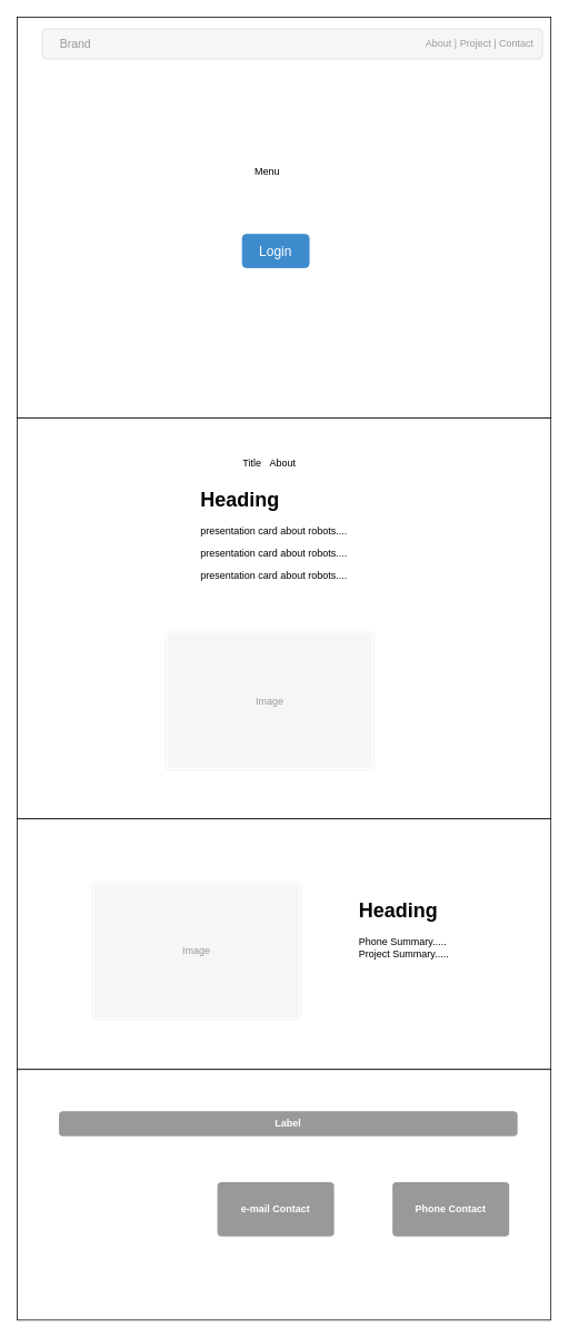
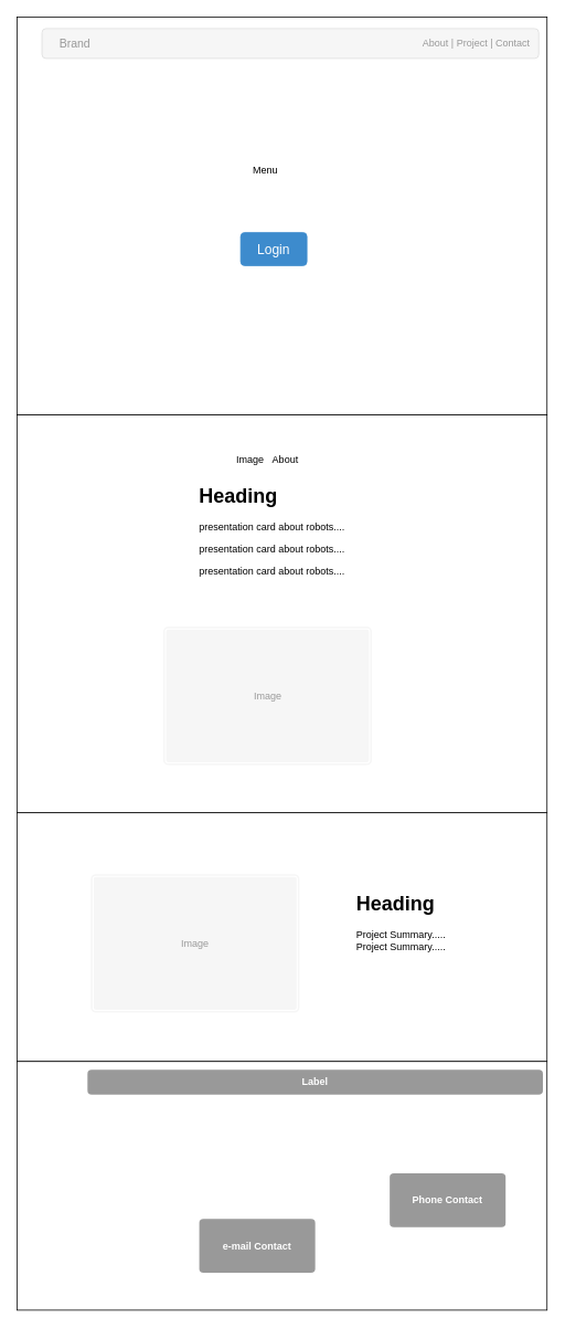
  <mxCell id="0" />
  <mxCell id="1" parent="0" />
  <mxCell id="2" value="" style="rounded=0;whiteSpace=wrap;html=1;" vertex="1" parent="1"><mxGeometry x="20" y="20" width="640" height="480" as="geometry" /></mxCell>
  <mxCell id="3" value="" style="html=1;shadow=0;dashed=0;shape=mxgraph.bootstrap.rrect;rSize=5;fillColor=#f6f6f6;strokeColor=#dddddd;whiteSpace=wrap;" vertex="1" parent="1"><mxGeometry x="50" y="34" width="600" height="36" as="geometry" /></mxCell>
  <mxCell id="4" value="Brand" style="html=1;shadow=0;dashed=0;shape=mxgraph.bootstrap.anchor;fontColor=#999999;fontSize=14;whiteSpace=wrap;resizeHeight=1;" vertex="1" parent="3"><mxGeometry width="80" height="36" relative="1" as="geometry" /></mxCell>
  <mxCell id="5" value="About | Project | Contact" style="html=1;shadow=0;dashed=0;shape=mxgraph.bootstrap.rect;strokeColor=none;fillColor=none;fontColor=#999999;align=left;spacingLeft=10;whiteSpace=wrap;resizeHeight=1;" vertex="1" parent="3"><mxGeometry width="150" height="36" relative="1" as="geometry"><mxPoint x="448" as="offset" /></mxGeometry></mxCell>
  <mxCell id="6" value="Menu" style="text;html=1;strokeColor=none;fillColor=none;align=center;verticalAlign=middle;whiteSpace=wrap;rounded=0;" vertex="1" parent="1"><mxGeometry x="235" y="180" width="170" height="50" as="geometry" /></mxCell>
  <mxCell id="7" value="Login" style="html=1;shadow=0;dashed=0;shape=mxgraph.bootstrap.rrect;rSize=5;fillColor=#3D8BCD;align=center;strokeColor=#3D8BCD;fontColor=#ffffff;fontSize=16;whiteSpace=wrap;" vertex="1" parent="1"><mxGeometry x="290" y="280" width="80" height="40" as="geometry" /></mxCell>
  <mxCell id="8" value="" style="rounded=0;whiteSpace=wrap;html=1;" vertex="1" parent="1"><mxGeometry x="20" y="500" width="640" height="480" as="geometry" /></mxCell>
- <mxCell id="9" value="Title&amp;nbsp; &amp;nbsp;About" style="text;html=1;strokeColor=none;fillColor=none;align=center;verticalAlign=middle;whiteSpace=wrap;rounded=0;" vertex="1" parent="1"><mxGeometry x="275" y="530" width="95" height="48" as="geometry" /></mxCell>
+ <mxCell id="9" value="Image&amp;nbsp; &amp;nbsp;About" style="text;html=1;strokeColor=none;fillColor=none;align=center;verticalAlign=middle;whiteSpace=wrap;rounded=0;" vertex="1" parent="1"><mxGeometry x="275" y="530" width="95" height="48" as="geometry" /></mxCell>
  <mxCell id="10" value="&lt;h1&gt;Heading&lt;/h1&gt;&lt;p&gt;presentation card about robots....&lt;/p&gt;&lt;p&gt;presentation card about robots....&lt;br&gt;&lt;/p&gt;&lt;p&gt;presentation card about robots....&lt;br&gt;&lt;/p&gt;" style="text;html=1;strokeColor=none;fillColor=none;spacing=5;spacingTop=-20;whiteSpace=wrap;overflow=hidden;rounded=0;" vertex="1" parent="1"><mxGeometry x="235" y="578" width="190" height="120" as="geometry" /></mxCell>
  <mxCell id="11" value="" style="rounded=0;whiteSpace=wrap;html=1;" vertex="1" parent="1"><mxGeometry x="20" y="980" width="640" height="300" as="geometry" /></mxCell>
- <mxCell id="12" value="&lt;h1&gt;Heading&lt;/h1&gt;Phone Summary.....&lt;br&gt;Project&amp;nbsp;&lt;span&gt;Summary.....&lt;/span&gt;" style="text;html=1;strokeColor=none;fillColor=none;spacing=5;spacingTop=-20;whiteSpace=wrap;overflow=hidden;rounded=0;" vertex="1" parent="1"><mxGeometry x="425" y="1070" width="190" height="120" as="geometry" /></mxCell>
+ <mxCell id="12" value="&lt;h1&gt;Heading&lt;/h1&gt;Project Summary.....&lt;br&gt;Project&amp;nbsp;&lt;span&gt;Summary.....&lt;/span&gt;" style="text;html=1;strokeColor=none;fillColor=none;spacing=5;spacingTop=-20;whiteSpace=wrap;overflow=hidden;rounded=0;" vertex="1" parent="1"><mxGeometry x="425" y="1070" width="190" height="120" as="geometry" /></mxCell>
  <mxCell id="13" value="" style="rounded=0;whiteSpace=wrap;html=1;" vertex="1" parent="1"><mxGeometry x="20" y="1280" width="640" height="300" as="geometry" /></mxCell>
  <mxCell id="14" value="Image" style="html=1;shadow=0;dashed=0;shape=mxgraph.bootstrap.image;align=center;rSize=5;strokeColor=#f6f6f6;fillColor=#f6f6f6;fontColor=#999999;strokeWidth=2;whiteSpace=wrap;" vertex="1" parent="1"><mxGeometry x="110" y="1055" width="250" height="165" as="geometry" /></mxCell>
  <mxCell id="15" value="Image" style="html=1;shadow=0;dashed=0;shape=mxgraph.bootstrap.image;align=center;rSize=5;strokeColor=#f6f6f6;fillColor=#f6f6f6;fontColor=#999999;strokeWidth=2;whiteSpace=wrap;" vertex="1" parent="1"><mxGeometry x="197.5" y="756.5" width="250" height="165" as="geometry" /></mxCell>
- <mxCell id="16" value="Label" style="html=1;shadow=0;dashed=0;shape=mxgraph.bootstrap.rrect;align=center;rSize=5;strokeColor=none;fillColor=#999999;fontColor=#ffffff;fontStyle=1;whiteSpace=wrap;" vertex="1" parent="1"><mxGeometry x="70" y="1330" width="550" height="30" as="geometry" /></mxCell>
- <mxCell id="17" value="e-mail Contact" style="html=1;shadow=0;dashed=0;shape=mxgraph.bootstrap.rrect;align=center;rSize=5;strokeColor=none;fillColor=#999999;fontColor=#ffffff;fontStyle=1;whiteSpace=wrap;" vertex="1" parent="1"><mxGeometry x="260" y="1415" width="140" height="65" as="geometry" /></mxCell>
+ <mxCell id="16" value="Label" style="html=1;shadow=0;dashed=0;shape=mxgraph.bootstrap.rrect;align=center;rSize=5;strokeColor=none;fillColor=#999999;fontColor=#ffffff;fontStyle=1;whiteSpace=wrap;" vertex="1" parent="1"><mxGeometry x="105" y="1290" width="550" height="30" as="geometry" /></mxCell>
+ <mxCell id="17" value="e-mail Contact" style="html=1;shadow=0;dashed=0;shape=mxgraph.bootstrap.rrect;align=center;rSize=5;strokeColor=none;fillColor=#999999;fontColor=#ffffff;fontStyle=1;whiteSpace=wrap;" vertex="1" parent="1"><mxGeometry x="240" y="1470" width="140" height="65" as="geometry" /></mxCell>
  <mxCell id="18" value="Phone Contact" style="html=1;shadow=0;dashed=0;shape=mxgraph.bootstrap.rrect;align=center;rSize=5;strokeColor=none;fillColor=#999999;fontColor=#ffffff;fontStyle=1;whiteSpace=wrap;" vertex="1" parent="1"><mxGeometry x="470" y="1415" width="140" height="65" as="geometry" /></mxCell>
